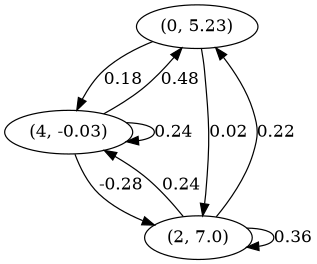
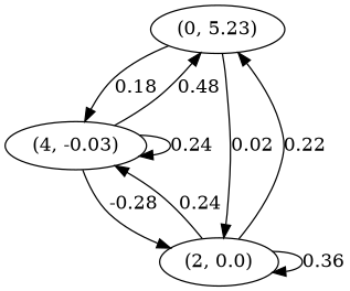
  digraph {
    n1 [label="(0, 5.23)"]
    n2 [label="(4, -0.03)"]
-   n3 [label="(2, 7.0)"]
+   n3 [label="(2, 0.0)"]
    n1 -> n2 [label=0.18]
    n1 -> n3 [label=0.02]
    n2 -> n1 [label=0.48]
    n2 -> n2 [label=0.24]
    n2 -> n3 [label=-0.28]
    n3 -> n1 [label=0.22]
    n3 -> n2 [label=0.24]
    n3 -> n3 [label=0.36]
  }
